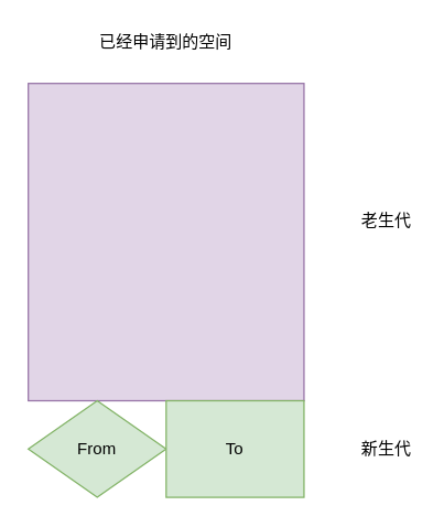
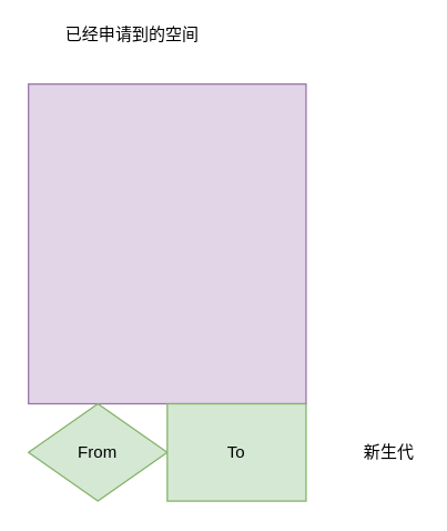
  <mxCell id="0" />
  <mxCell id="1" parent="0" />
  <mxCell id="2" value="" style="rounded=0;whiteSpace=wrap;html=1;fillColor=#e1d5e7;strokeColor=#9673a6;" parent="1" vertex="1"><mxGeometry x="20" y="60" width="200" height="230" as="geometry" /></mxCell>
  <mxCell id="3" value="From" style="rhombus;whiteSpace=wrap;html=1;fillColor=#d5e8d4;strokeColor=#82b366;" parent="1" vertex="1"><mxGeometry x="20" y="290" width="100" height="70" as="geometry" /></mxCell>
  <mxCell id="4" value="To" style="rounded=0;whiteSpace=wrap;html=1;fillColor=#d5e8d4;strokeColor=#82b366;" parent="1" vertex="1"><mxGeometry x="120" y="290" width="100" height="70" as="geometry" /></mxCell>
  <mxCell id="5" value="新生代" style="text;html=1;strokeColor=none;fillColor=none;align=center;verticalAlign=middle;whiteSpace=wrap;rounded=0;" vertex="1" parent="1"><mxGeometry x="260" y="315" width="40" height="20" as="geometry" /></mxCell>
- <mxCell id="6" value="老生代" style="text;html=1;strokeColor=none;fillColor=none;align=center;verticalAlign=middle;whiteSpace=wrap;rounded=0;" vertex="1" parent="1"><mxGeometry x="260" y="150" width="40" height="20" as="geometry" /></mxCell>
- <mxCell id="7" value="已经申请到的空间" style="text;html=1;strokeColor=none;fillColor=none;align=center;verticalAlign=middle;whiteSpace=wrap;rounded=0;" vertex="1" parent="1"><mxGeometry x="65" y="20" width="110" height="20" as="geometry" /></mxCell>
+ <mxCell id="7" value="已经申请到的空间" style="text;html=1;strokeColor=none;fillColor=none;align=center;verticalAlign=middle;whiteSpace=wrap;rounded=0;" vertex="1" parent="1"><mxGeometry x="40" y="15" width="110" height="20" as="geometry" /></mxCell>
